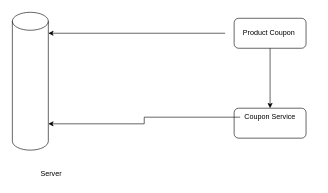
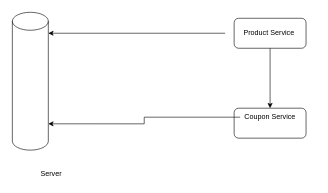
  <mxCell id="0" />
  <mxCell id="1" parent="0" />
  <mxCell id="2" value="" style="rounded=1;whiteSpace=wrap;html=1;" parent="1" vertex="1"><mxGeometry x="390" y="180" width="120" height="50" as="geometry" /></mxCell>
  <mxCell id="3" value="" style="rounded=1;whiteSpace=wrap;html=1;" parent="1" vertex="1"><mxGeometry x="390" y="30" width="120" height="50" as="geometry" /></mxCell>
  <mxCell id="4" style="edgeStyle=orthogonalEdgeStyle;rounded=0;orthogonalLoop=1;jettySize=auto;html=1;entryX=1;entryY=0.152;entryDx=0;entryDy=0;entryPerimeter=0;" parent="1" source="6" target="9" edge="1"><mxGeometry relative="1" as="geometry" /></mxCell>
  <mxCell id="5" style="edgeStyle=orthogonalEdgeStyle;rounded=0;orthogonalLoop=1;jettySize=auto;html=1;entryX=0.5;entryY=0;entryDx=0;entryDy=0;" parent="1" source="6" target="2" edge="1"><mxGeometry relative="1" as="geometry" /></mxCell>
- <mxCell id="6" value="Product Coupon&amp;nbsp;" style="text;html=1;strokeColor=none;fillColor=none;align=center;verticalAlign=middle;whiteSpace=wrap;rounded=0;" parent="1" vertex="1"><mxGeometry x="375" y="30" width="150" height="50" as="geometry" /></mxCell>
+ <mxCell id="6" value="Product Service&amp;nbsp;" style="text;html=1;strokeColor=none;fillColor=none;align=center;verticalAlign=middle;whiteSpace=wrap;rounded=0;" parent="1" vertex="1"><mxGeometry x="375" y="30" width="150" height="50" as="geometry" /></mxCell>
  <mxCell id="7" style="edgeStyle=orthogonalEdgeStyle;rounded=0;orthogonalLoop=1;jettySize=auto;html=1;entryX=1;entryY=0.809;entryDx=0;entryDy=0;entryPerimeter=0;" parent="1" source="8" target="9" edge="1"><mxGeometry relative="1" as="geometry" /></mxCell>
  <mxCell id="8" value="Coupon Service" style="text;html=1;strokeColor=none;fillColor=none;align=center;verticalAlign=middle;whiteSpace=wrap;rounded=0;" parent="1" vertex="1"><mxGeometry x="400" y="185" width="100" height="20" as="geometry" /></mxCell>
  <mxCell id="9" value="" style="shape=cylinder3;whiteSpace=wrap;html=1;boundedLbl=1;backgroundOutline=1;size=15;" parent="1" vertex="1"><mxGeometry x="20" y="20" width="60" height="230" as="geometry" /></mxCell>
  <mxCell id="10" value="Server" style="text;html=1;strokeColor=none;fillColor=none;align=center;verticalAlign=middle;whiteSpace=wrap;rounded=0;" vertex="1" parent="1"><mxGeometry x="65" y="280" width="40" height="20" as="geometry" /></mxCell>
